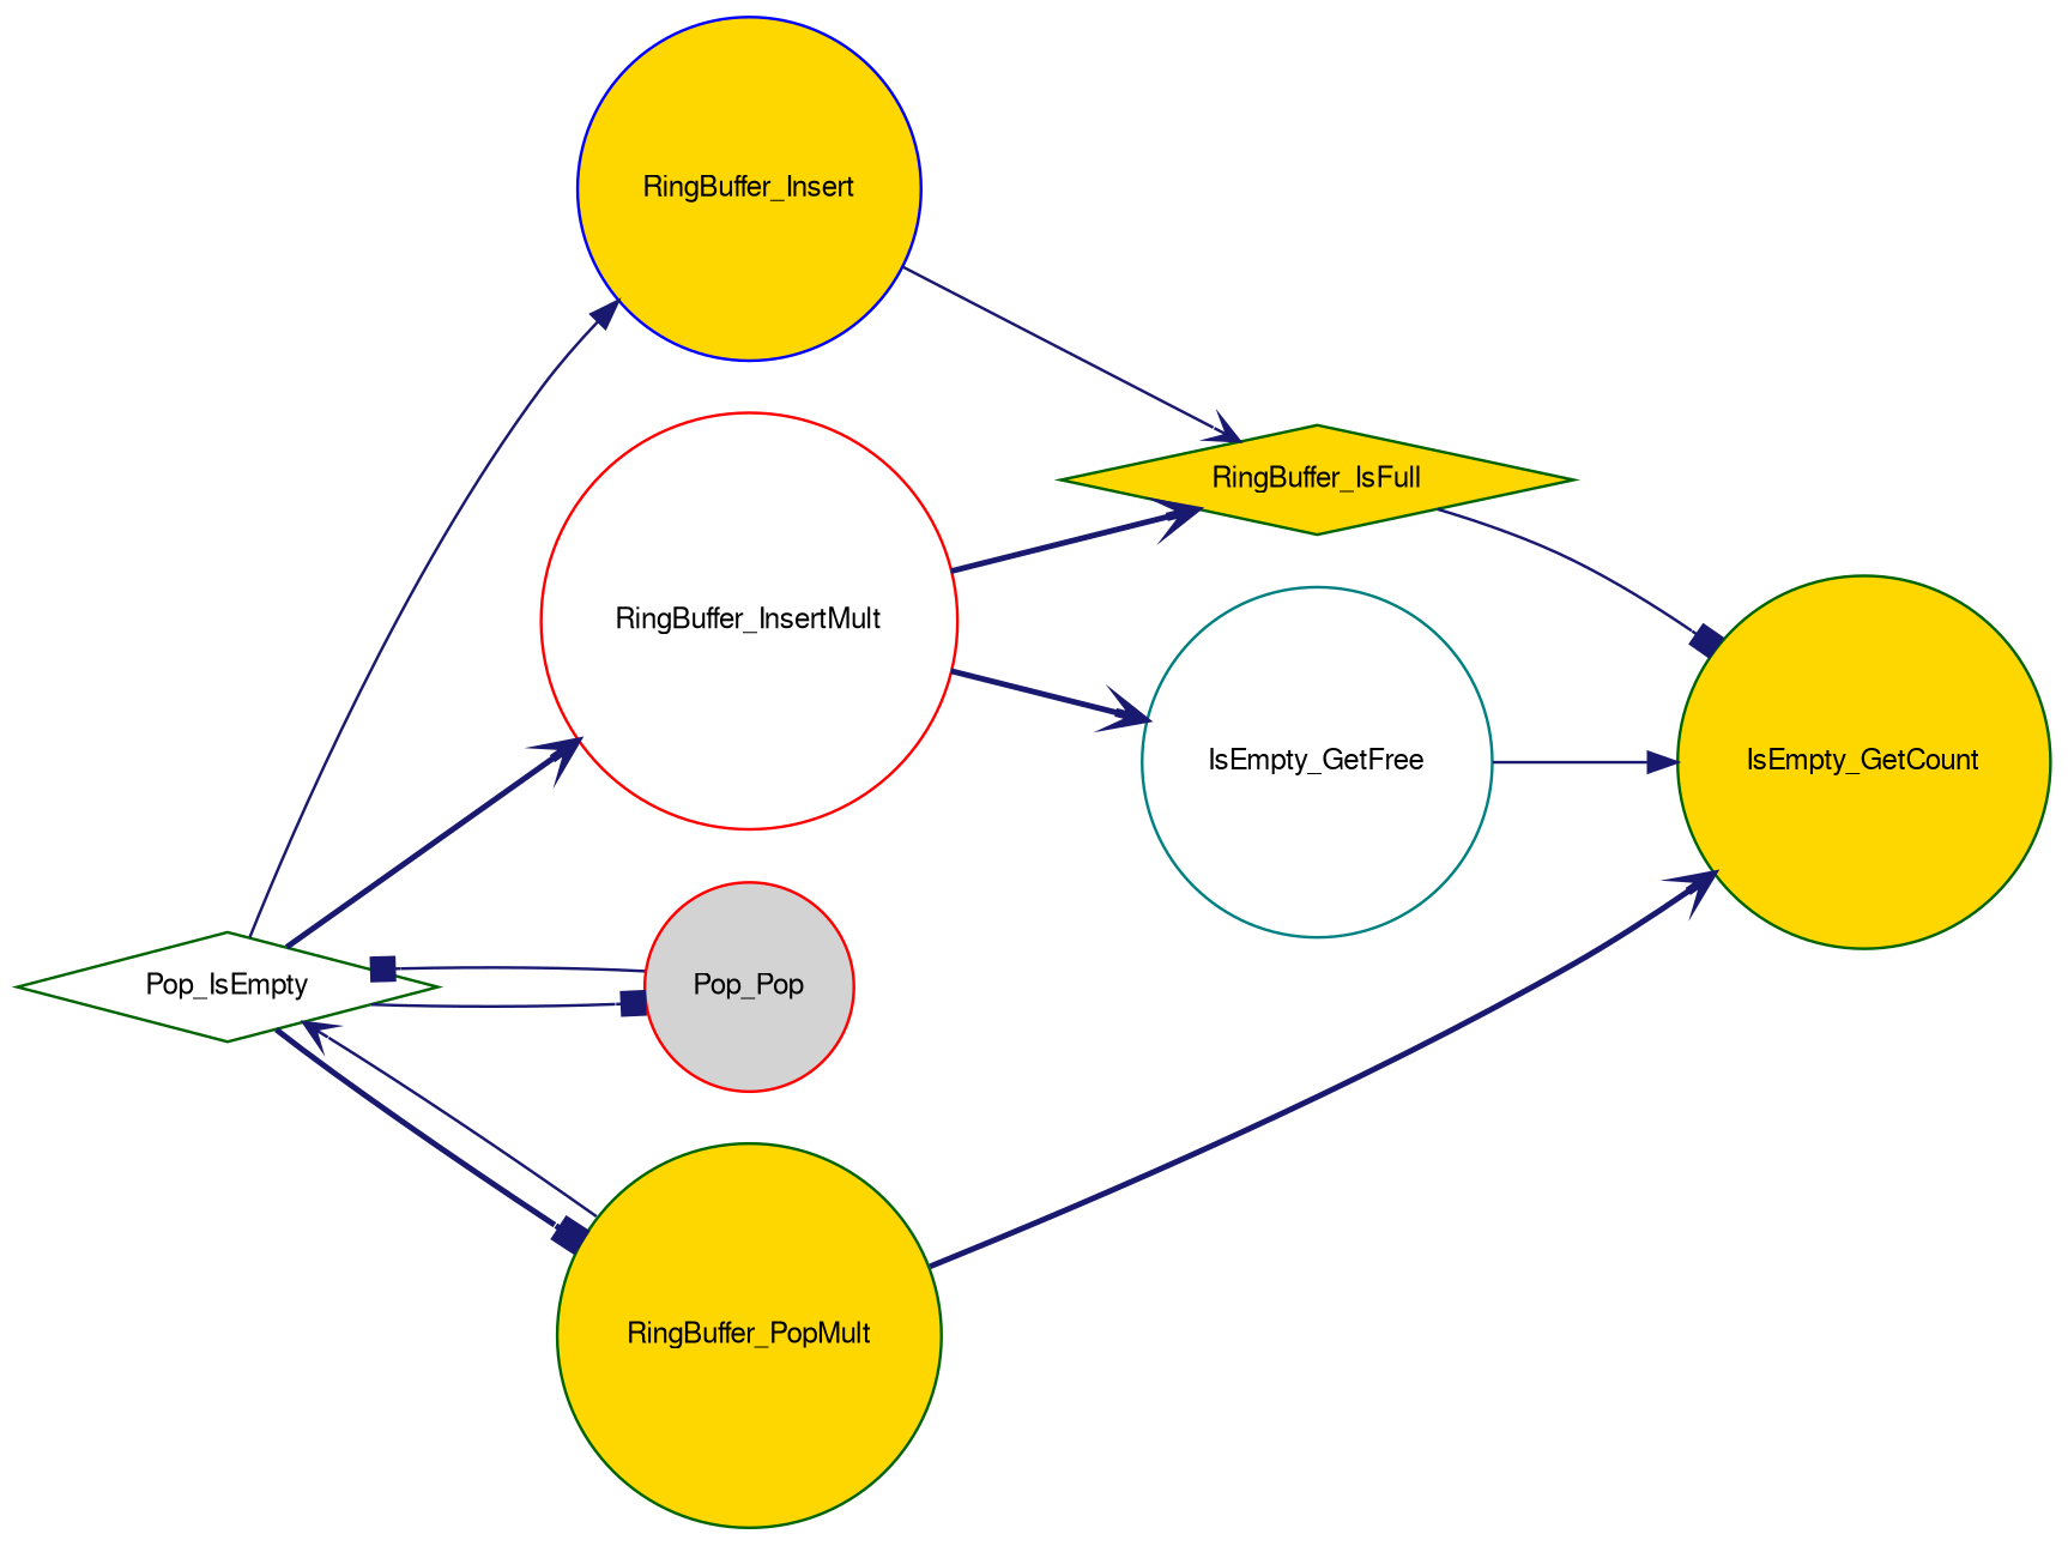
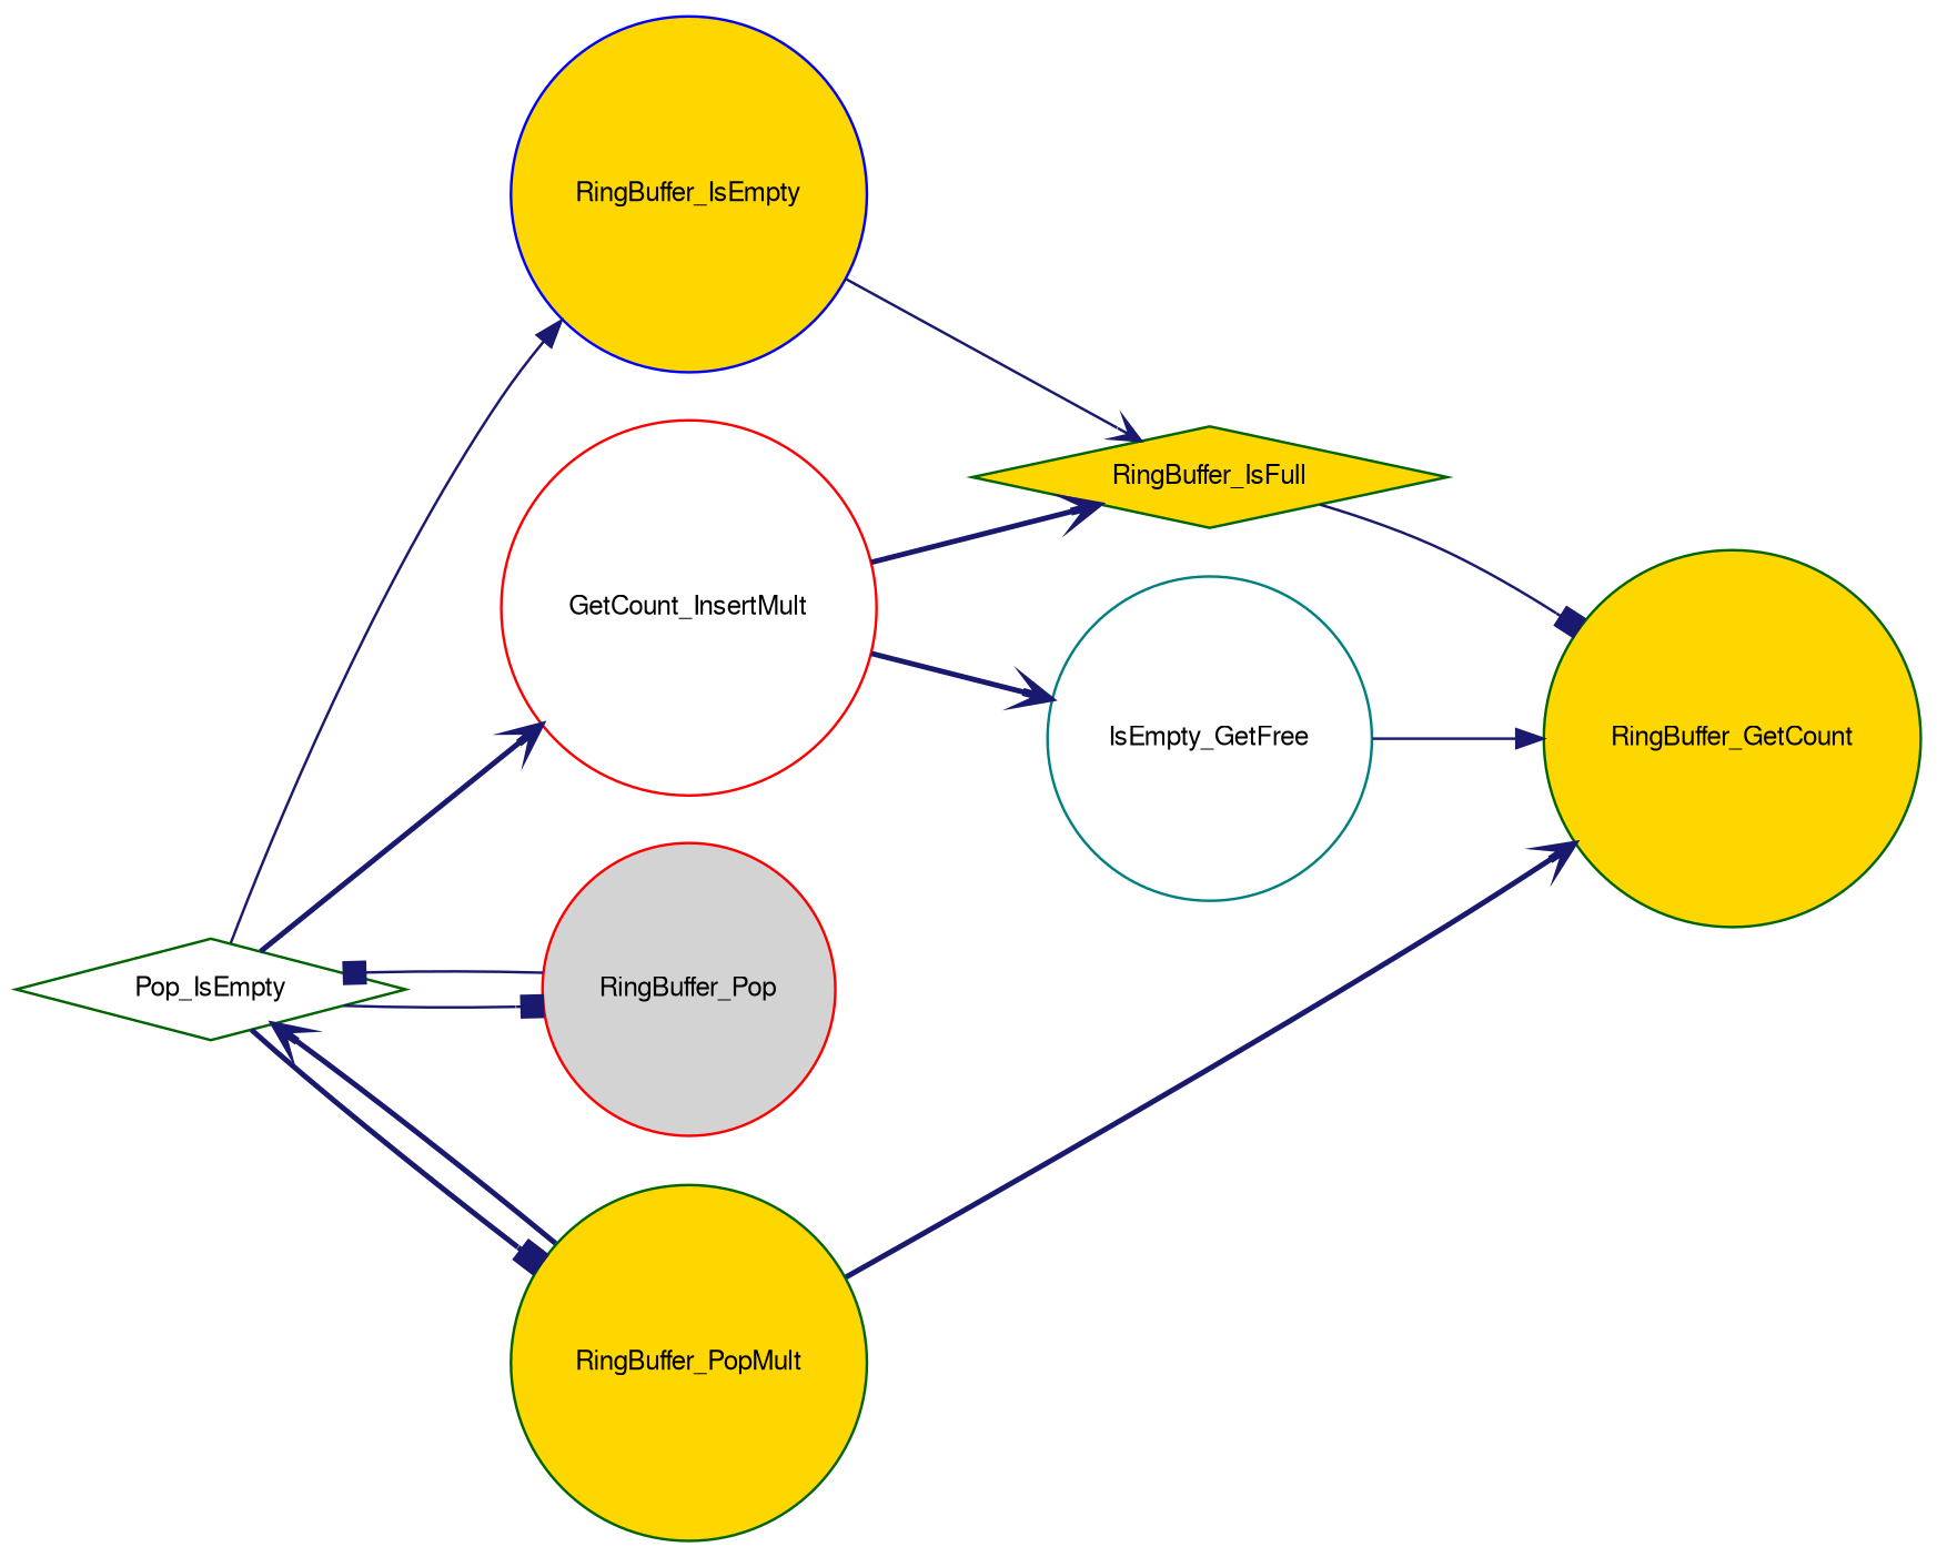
  digraph {
    rankdir=LR
    node [color=darkgreen fillcolor=gold fontname=FreeSans fontsize=10 shape=circle style=filled]
    edge [arrowhead=vee color=midnightblue fontname=FreeSans fontsize=10 labelfontname=FreeSans labelfontsize=10 style=solid]
    n1 [fillcolor=white fontcolor=black height=0.2 label=Pop_IsEmpty shape=diamond width=0.4]
-   n2 [color=blue height=0.2 label=RingBuffer_Insert width=0.4]
-   n3 [color=red fillcolor=white height=0.2 label=RingBuffer_InsertMult width=0.4]
-   n4 [color=red fillcolor=lightgrey height=0.2 label=Pop_Pop width=0.4]
+   n2 [color=blue height=0.2 label=RingBuffer_IsEmpty width=0.4]
+   n3 [color=red fillcolor=white height=0.2 label=GetCount_InsertMult width=0.4]
+   n4 [color=red fillcolor=lightgrey height=0.2 label=RingBuffer_Pop width=0.4]
    n5 [height=0.2 label=RingBuffer_PopMult width=0.4]
    n6 [height=0.2 label=RingBuffer_IsFull shape=diamond width=0.4]
    n7 [color=teal fillcolor=white height=0.2 label=IsEmpty_GetFree width=0.4]
-   n8 [height=0.2 label=IsEmpty_GetCount width=0.4]
+   n8 [height=0.2 label=RingBuffer_GetCount width=0.4]
    n1 -> n2 [arrowhead=normal]
    n1 -> n3 [style=bold]
    n1 -> n4 [arrowhead=box]
    n1 -> n5 [arrowhead=box style=bold]
    n2 -> n6
    n3 -> n6 [style=bold]
    n3 -> n7 [style=bold]
    n4 -> n1 [arrowhead=box]
-   n5 -> n1
+   n5 -> n1 [style=bold]
    n5 -> n8 [style=bold]
    n6 -> n8 [arrowhead=box]
    n7 -> n8 [arrowhead=normal]
  }
